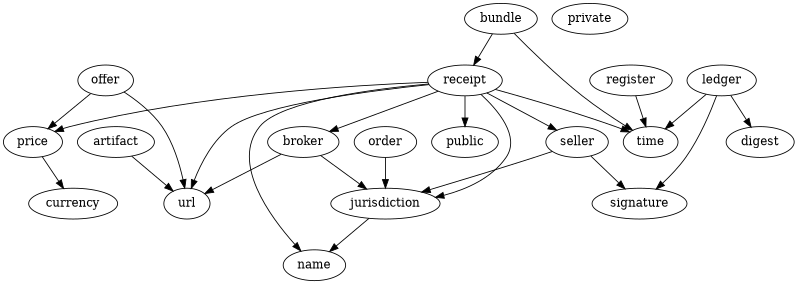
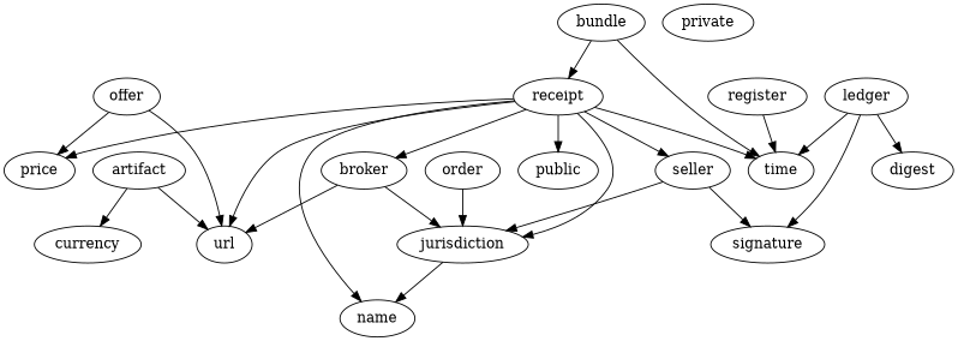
  digraph {
    artifact
    url
    broker
    jurisdiction
    name
    bundle
    receipt
    time
    public
    price
    seller
    private
    ledger
    digest
    signature
    offer
    currency
    order
    register
    artifact -> url
    broker -> url
    broker -> jurisdiction
    jurisdiction -> name
    bundle -> receipt
    bundle -> time
    receipt -> url
    receipt -> broker
    receipt -> jurisdiction
    receipt -> name
    receipt -> time
    receipt -> public
    receipt -> price
    receipt -> seller
-   price -> currency
+   artifact -> currency
    seller -> jurisdiction
    seller -> signature
    ledger -> time
    ledger -> digest
    ledger -> signature
    offer -> url
    offer -> price
    order -> jurisdiction
    register -> time
  }
